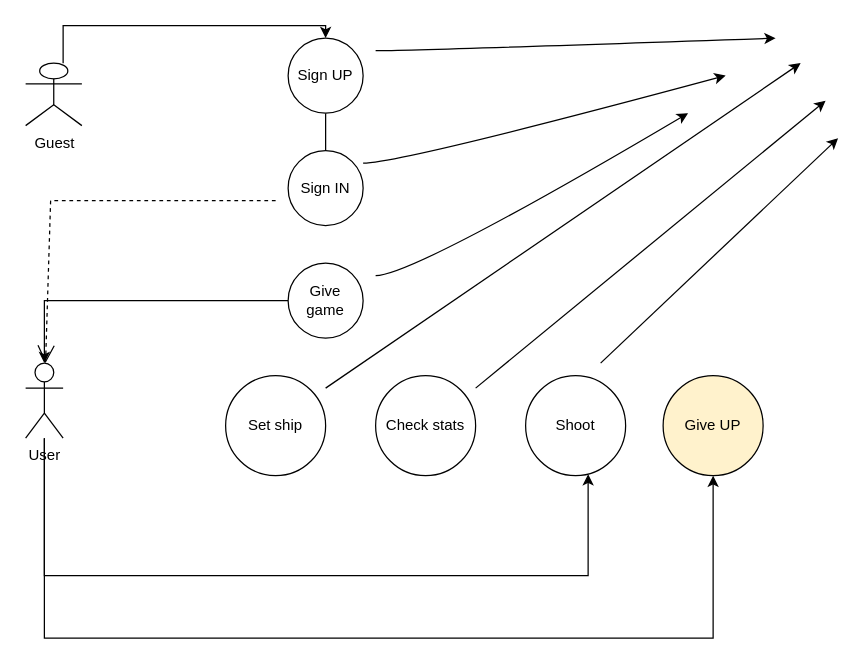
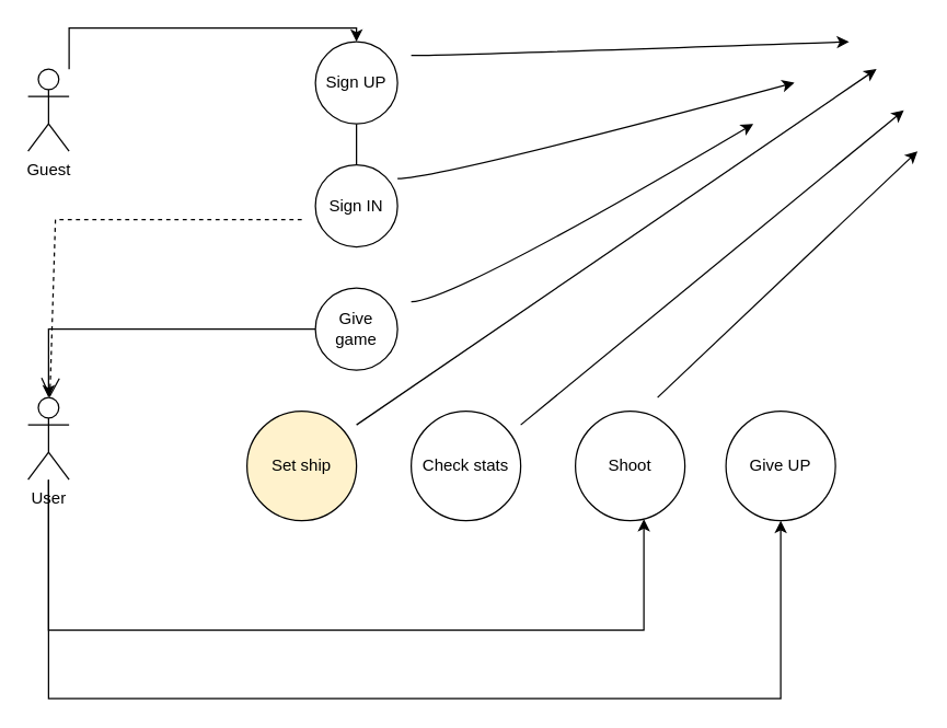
  <mxCell id="0" />
  <mxCell id="1" parent="0" />
  <mxCell id="2" style="edgeStyle=orthogonalEdgeStyle;rounded=0;orthogonalLoop=1;jettySize=auto;html=1;entryX=0.5;entryY=0;entryDx=0;entryDy=0;" edge="1" parent="1" source="3" target="7"><mxGeometry relative="1" as="geometry"><Array as="points"><mxPoint x="50" y="20" /><mxPoint x="260" y="20" /></Array></mxGeometry></mxCell>
- <mxCell id="3" value="Guest" style="shape=umlActor;verticalLabelPosition=bottom;verticalAlign=top;html=1;outlineConnect=0;" vertex="1" parent="1"><mxGeometry x="20" y="50" width="45" height="50" as="geometry" /></mxCell>
+ <mxCell id="3" value="Guest" style="shape=umlActor;verticalLabelPosition=bottom;verticalAlign=top;html=1;outlineConnect=0;" vertex="1" parent="1"><mxGeometry x="20" y="50" width="30" height="60" as="geometry" /></mxCell>
  <mxCell id="4" style="edgeStyle=orthogonalEdgeStyle;rounded=0;orthogonalLoop=1;jettySize=auto;html=1;" edge="1" parent="1" source="5" target="14"><mxGeometry relative="1" as="geometry"><mxPoint x="35" y="530" as="targetPoint" /><Array as="points"><mxPoint x="35" y="510" /><mxPoint x="570" y="510" /></Array></mxGeometry></mxCell>
  <mxCell id="5" value="User" style="shape=umlActor;verticalLabelPosition=bottom;verticalAlign=top;html=1;outlineConnect=0;" vertex="1" parent="1"><mxGeometry x="20" y="290" width="30" height="60" as="geometry" /></mxCell>
  <mxCell id="6" value="" style="edgeStyle=orthogonalEdgeStyle;rounded=0;orthogonalLoop=1;jettySize=auto;html=1;" edge="1" parent="1" source="7"><mxGeometry relative="1" as="geometry"><mxPoint x="260" y="170" as="targetPoint" /></mxGeometry></mxCell>
  <mxCell id="7" value="Sign UP" style="ellipse;whiteSpace=wrap;html=1;aspect=fixed;" vertex="1" parent="1"><mxGeometry x="230" y="30" width="60" height="60" as="geometry" /></mxCell>
  <mxCell id="8" value="Sign IN" style="ellipse;whiteSpace=wrap;html=1;aspect=fixed;" vertex="1" parent="1"><mxGeometry x="230" y="120" width="60" height="60" as="geometry" /></mxCell>
- <mxCell id="9" value="Set ship" style="ellipse;whiteSpace=wrap;html=1;aspect=fixed;" vertex="1" parent="1"><mxGeometry x="180" y="300" width="80" height="80" as="geometry" /></mxCell>
+ <mxCell id="9" value="Set ship" style="ellipse;whiteSpace=wrap;html=1;aspect=fixed;fillColor=#fff2cc;" vertex="1" parent="1"><mxGeometry x="180" y="300" width="80" height="80" as="geometry" /></mxCell>
  <mxCell id="10" value="Shoot" style="ellipse;whiteSpace=wrap;html=1;aspect=fixed;" vertex="1" parent="1"><mxGeometry x="420" y="300" width="80" height="80" as="geometry" /></mxCell>
  <mxCell id="11" style="edgeStyle=orthogonalEdgeStyle;rounded=0;orthogonalLoop=1;jettySize=auto;html=1;" edge="1" parent="1" source="12" target="5"><mxGeometry relative="1" as="geometry" /></mxCell>
  <mxCell id="12" value="Give game" style="ellipse;whiteSpace=wrap;html=1;aspect=fixed;" vertex="1" parent="1"><mxGeometry x="230" y="210" width="60" height="60" as="geometry" /></mxCell>
  <mxCell id="13" value="Check stats" style="ellipse;whiteSpace=wrap;html=1;aspect=fixed;" vertex="1" parent="1"><mxGeometry x="300" y="300" width="80" height="80" as="geometry" /></mxCell>
- <mxCell id="14" value="Give UP" style="ellipse;whiteSpace=wrap;html=1;aspect=fixed;fillColor=#fff2cc;" vertex="1" parent="1"><mxGeometry x="530" y="300" width="80" height="80" as="geometry" /></mxCell>
+ <mxCell id="14" value="Give UP" style="ellipse;whiteSpace=wrap;html=1;aspect=fixed;" vertex="1" parent="1"><mxGeometry x="530" y="300" width="80" height="80" as="geometry" /></mxCell>
  <mxCell id="15" style="edgeStyle=orthogonalEdgeStyle;rounded=0;orthogonalLoop=1;jettySize=auto;html=1;entryX=0.625;entryY=0.985;entryDx=0;entryDy=0;entryPerimeter=0;" edge="1" parent="1" source="5" target="10"><mxGeometry relative="1" as="geometry"><Array as="points"><mxPoint x="35" y="460" /><mxPoint x="470" y="460" /></Array></mxGeometry></mxCell>
  <mxCell id="16" value="" style="endArrow=classic;html=1;rounded=0;" edge="1" parent="1"><mxGeometry width="50" height="50" relative="1" as="geometry"><mxPoint x="480" y="290" as="sourcePoint" /><mxPoint x="670" y="110" as="targetPoint" /></mxGeometry></mxCell>
  <mxCell id="17" value="" style="endArrow=classic;html=1;rounded=0;" edge="1" parent="1"><mxGeometry width="50" height="50" relative="1" as="geometry"><mxPoint x="380" y="310" as="sourcePoint" /><mxPoint x="660" y="80" as="targetPoint" /></mxGeometry></mxCell>
  <mxCell id="18" value="" style="endArrow=classic;html=1;rounded=0;" edge="1" parent="1"><mxGeometry width="50" height="50" relative="1" as="geometry"><mxPoint x="260" y="310" as="sourcePoint" /><mxPoint x="640" y="50" as="targetPoint" /></mxGeometry></mxCell>
  <mxCell id="19" value="" style="endArrow=open;endSize=12;dashed=1;html=1;rounded=0;" edge="1" parent="1" target="5"><mxGeometry width="160" relative="1" as="geometry"><mxPoint x="220" y="160" as="sourcePoint" /><mxPoint x="50" y="220" as="targetPoint" /><Array as="points"><mxPoint x="40" y="160" /></Array></mxGeometry></mxCell>
  <mxCell id="20" value="" style="endArrow=classic;html=1;rounded=0;curved=1;" edge="1" parent="1"><mxGeometry width="50" height="50" relative="1" as="geometry"><mxPoint x="300" y="40" as="sourcePoint" /><mxPoint x="620" y="30" as="targetPoint" /><Array as="points"><mxPoint x="330" y="40" /></Array></mxGeometry></mxCell>
  <mxCell id="21" value="" style="endArrow=classic;html=1;rounded=0;curved=1;" edge="1" parent="1"><mxGeometry width="50" height="50" relative="1" as="geometry"><mxPoint x="290" y="130" as="sourcePoint" /><mxPoint x="580" y="60" as="targetPoint" /><Array as="points"><mxPoint x="320" y="130" /></Array></mxGeometry></mxCell>
  <mxCell id="22" value="" style="endArrow=classic;html=1;rounded=0;curved=1;" edge="1" parent="1"><mxGeometry width="50" height="50" relative="1" as="geometry"><mxPoint x="300" y="220" as="sourcePoint" /><mxPoint x="550" y="90" as="targetPoint" /><Array as="points"><mxPoint x="330" y="220" /></Array></mxGeometry></mxCell>
